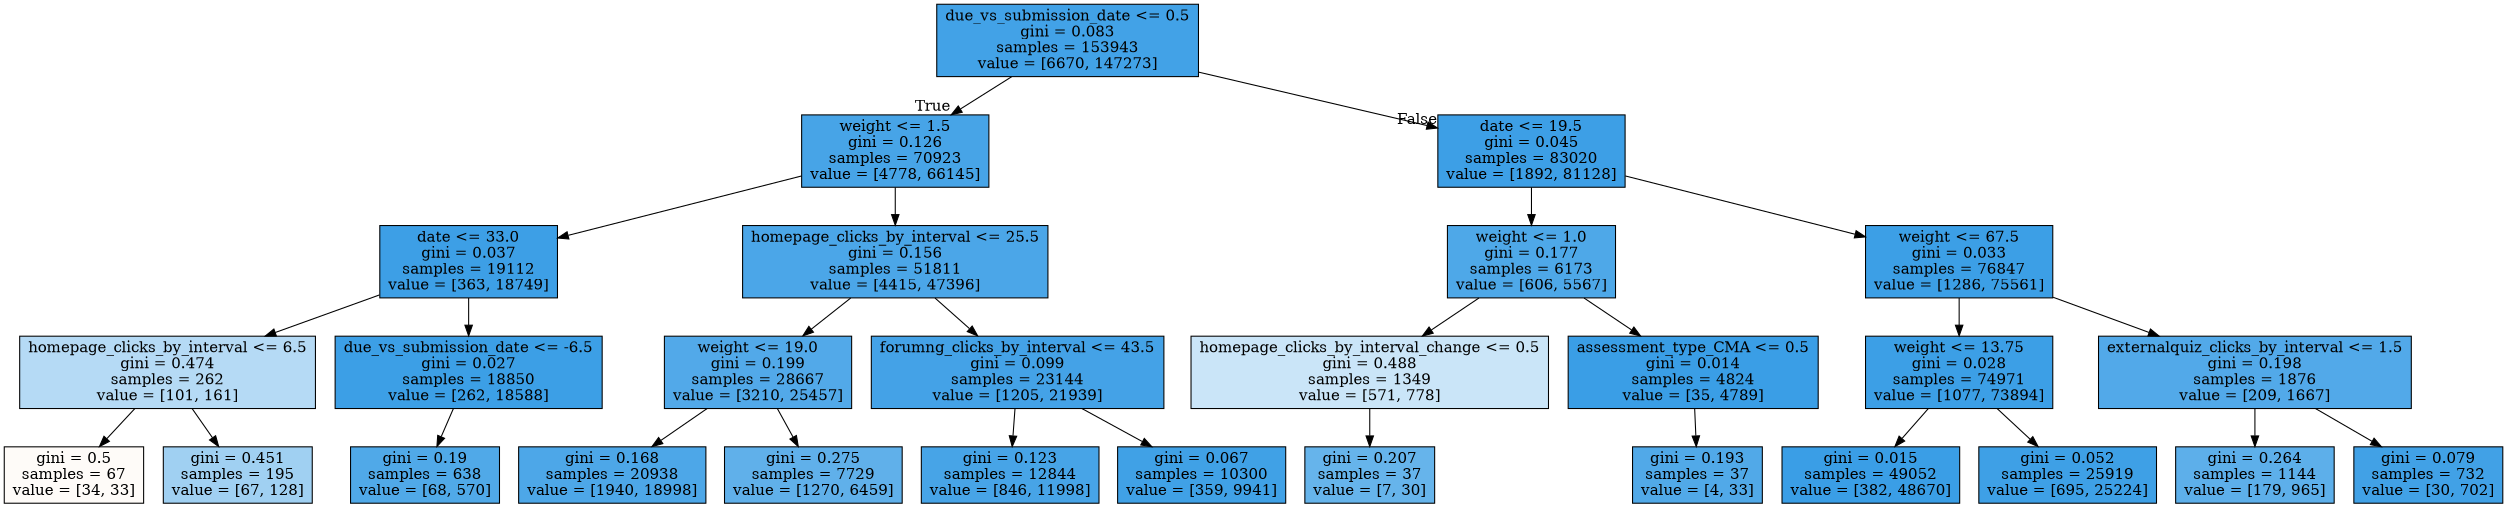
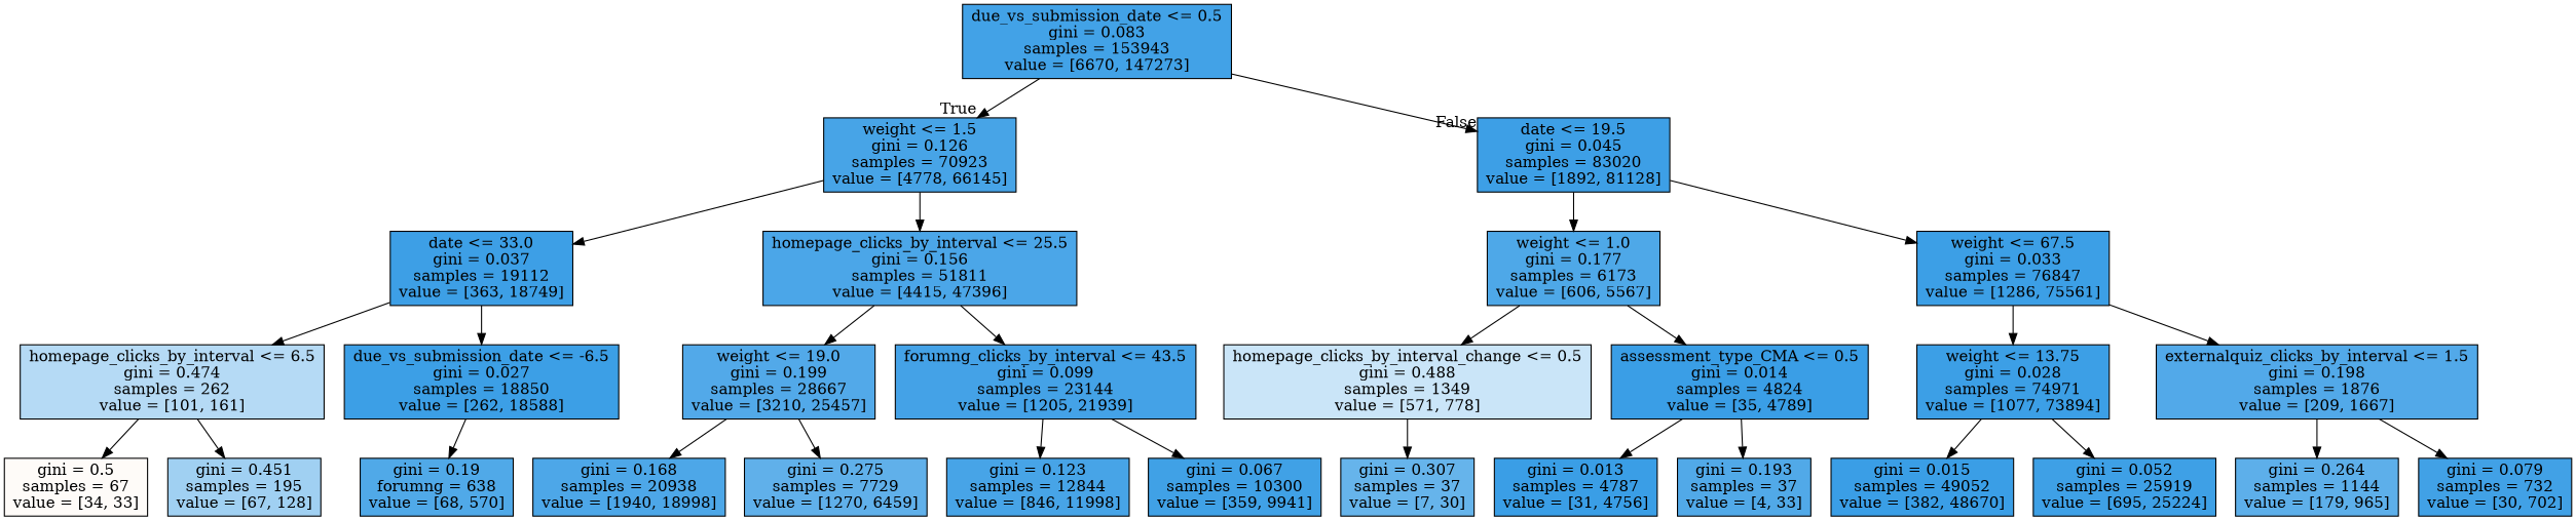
  digraph {
    node [color=black fillcolor="#399de5fb" shape=box style=filled]
    n1 [fillcolor="#399de5f3" label="due_vs_submission_date <= 0.5\ngini = 0.083\nsamples = 153943\nvalue = [6670, 147273]"]
    n2 [fillcolor="#399de5ed" label="weight <= 1.5\ngini = 0.126\nsamples = 70923\nvalue = [4778, 66145]"]
    n3 [fillcolor="#399de5f9" label="date <= 19.5\ngini = 0.045\nsamples = 83020\nvalue = [1892, 81128]"]
    n4 [fillcolor="#399de5fa" label="date <= 33.0\ngini = 0.037\nsamples = 19112\nvalue = [363, 18749]"]
    n5 [fillcolor="#399de5e7" label="homepage_clicks_by_interval <= 25.5\ngini = 0.156\nsamples = 51811\nvalue = [4415, 47396]"]
    n6 [fillcolor="#399de5e3" label="weight <= 1.0\ngini = 0.177\nsamples = 6173\nvalue = [606, 5567]"]
    n7 [label="weight <= 67.5\ngini = 0.033\nsamples = 76847\nvalue = [1286, 75561]"]
    n8 [fillcolor="#399de55f" label="homepage_clicks_by_interval <= 6.5\ngini = 0.474\nsamples = 262\nvalue = [101, 161]"]
    n9 [label="due_vs_submission_date <= -6.5\ngini = 0.027\nsamples = 18850\nvalue = [262, 18588]"]
    n10 [fillcolor="#399de5df" label="weight <= 19.0\ngini = 0.199\nsamples = 28667\nvalue = [3210, 25457]"]
    n11 [fillcolor="#399de5f1" label="forumng_clicks_by_interval <= 43.5\ngini = 0.099\nsamples = 23144\nvalue = [1205, 21939]"]
    n12 [fillcolor="#e5813908" label="gini = 0.5\nsamples = 67\nvalue = [34, 33]"]
    n13 [fillcolor="#399de57a" label="gini = 0.451\nsamples = 195\nvalue = [67, 128]"]
-   n14 [fillcolor="#399de5e1" label="gini = 0.19\nsamples = 638\nvalue = [68, 570]"]
+   n14 [fillcolor="#399de5e1" label="gini = 0.19\nforumng = 638\nvalue = [68, 570]"]
    n15 [fillcolor="#399de5e5" label="gini = 0.168\nsamples = 20938\nvalue = [1940, 18998]"]
    n16 [fillcolor="#399de5cd" label="gini = 0.275\nsamples = 7729\nvalue = [1270, 6459]"]
    n17 [fillcolor="#399de5ed" label="gini = 0.123\nsamples = 12844\nvalue = [846, 11998]"]
    n18 [fillcolor="#399de5f6" label="gini = 0.067\nsamples = 10300\nvalue = [359, 9941]"]
    n19 [fillcolor="#399de544" label="homepage_clicks_by_interval_change <= 0.5\ngini = 0.488\nsamples = 1349\nvalue = [571, 778]"]
    n20 [fillcolor="#399de5fd" label="assessment_type_CMA <= 0.5\ngini = 0.014\nsamples = 4824\nvalue = [35, 4789]"]
    n21 [label="weight <= 13.75\ngini = 0.028\nsamples = 74971\nvalue = [1077, 73894]"]
    n22 [fillcolor="#399de5df" label="externalquiz_clicks_by_interval <= 1.5\ngini = 0.198\nsamples = 1876\nvalue = [209, 1667]"]
-   n23 [fillcolor="#399de5c4" label="gini = 0.207\nsamples = 37\nvalue = [7, 30]"]
+   n23 [fillcolor="#399de5c4" label="gini = 0.307\nsamples = 37\nvalue = [7, 30]"]
+   n24 [fillcolor="#399de5fd" label="gini = 0.013\nsamples = 4787\nvalue = [31, 4756]"]
    n25 [fillcolor="#399de5e0" label="gini = 0.193\nsamples = 37\nvalue = [4, 33]"]
    n26 [fillcolor="#399de5fd" label="gini = 0.015\nsamples = 49052\nvalue = [382, 48670]"]
    n27 [fillcolor="#399de5f8" label="gini = 0.052\nsamples = 25919\nvalue = [695, 25224]"]
    n28 [fillcolor="#399de5d0" label="gini = 0.264\nsamples = 1144\nvalue = [179, 965]"]
    n29 [fillcolor="#399de5f4" label="gini = 0.079\nsamples = 732\nvalue = [30, 702]"]
    n1 -> n2 [headlabel=True labelangle=45 labeldistance=2.5]
    n1 -> n3 [headlabel=False labelangle=-45 labeldistance=2.5]
    n2 -> n4
    n2 -> n5
    n3 -> n6
    n3 -> n7
    n4 -> n8
    n4 -> n9
    n5 -> n10
    n5 -> n11
    n6 -> n19
    n6 -> n20
    n7 -> n21
    n7 -> n22
    n8 -> n12
    n8 -> n13
    n9 -> n14
    n10 -> n15
    n10 -> n16
    n11 -> n17
    n11 -> n18
    n19 -> n23
+   n20 -> n24
    n20 -> n25
    n21 -> n26
    n21 -> n27
    n22 -> n28
    n22 -> n29
  }
